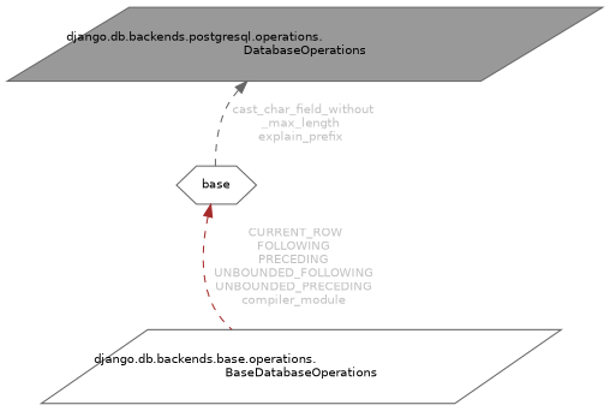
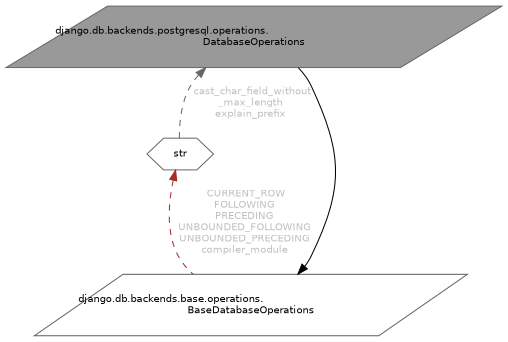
  digraph {
    node [color=gray40 fillcolor=white fontname=Helvetica fontsize=10 shape=parallelogram style=filled]
    edge [dir=back fontcolor=grey fontname=Helvetica fontsize=10 labelfontname=Helvetica labelfontsize=10 style=dashed]
    n1 [fillcolor=grey60 fontcolor=black height=0.2 label="django.db.backends.postgresql.operations.\lDatabaseOperations" width=0.4]
-   n2 [height=0.2 label=base shape=hexagon width=0.4]
+   n2 [height=0.2 label=str shape=hexagon width=0.4]
    n3 [height=0.2 label="django.db.backends.base.operations.\lBaseDatabaseOperations" width=0.4]
    n1 -> n2 [color=gray40 label=" cast_char_field_without\l_max_length\nexplain_prefix"]
    n2 -> n3 [color=brown label=" CURRENT_ROW\nFOLLOWING\nPRECEDING\nUNBOUNDED_FOLLOWING\nUNBOUNDED_PRECEDING\ncompiler_module"]
+   n3 -> n1 [color=black style=solid fontcolor=""]
  }
